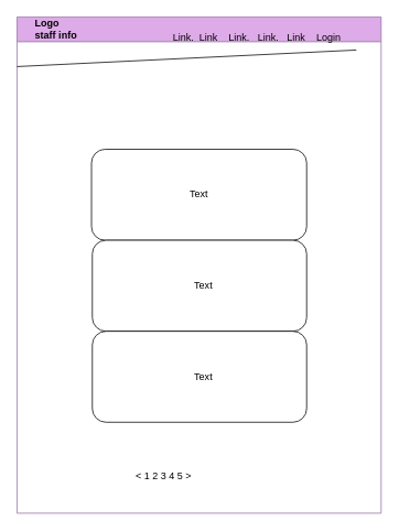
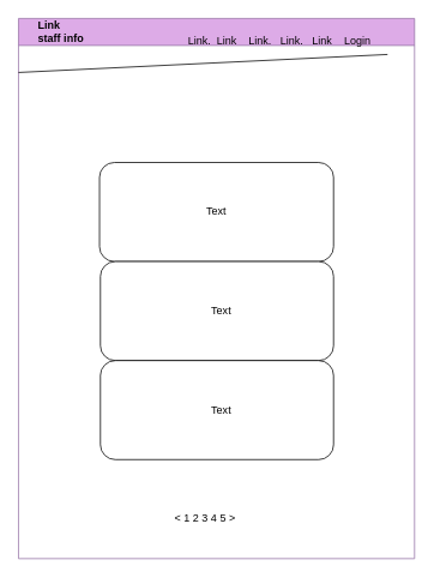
  <mxCell id="0" />
  <mxCell id="1" parent="0" />
- <mxCell id="2" value="&amp;nbsp; &amp;nbsp; &amp;nbsp; Logo&lt;div&gt;&amp;nbsp; &amp;nbsp; &amp;nbsp; staff info&lt;/div&gt;" style="swimlane;whiteSpace=wrap;html=1;align=left;startSize=30;fillColor=#DDABE7;strokeColor=#9673a6;" vertex="1" parent="1"><mxGeometry x="20" y="20" width="440" height="600" as="geometry" /></mxCell>
+ <mxCell id="2" value="&amp;nbsp; &amp;nbsp; &amp;nbsp; Link&lt;div&gt;&amp;nbsp; &amp;nbsp; &amp;nbsp; staff info&lt;/div&gt;" style="swimlane;whiteSpace=wrap;html=1;align=left;startSize=30;fillColor=#DDABE7;strokeColor=#9673a6;" vertex="1" parent="1"><mxGeometry x="20" y="20" width="440" height="600" as="geometry" /></mxCell>
  <mxCell id="3" value="Link.&amp;nbsp; Link&amp;nbsp; &amp;nbsp; Link.&amp;nbsp; &amp;nbsp;Link.&amp;nbsp; &amp;nbsp;Link&amp;nbsp; &amp;nbsp; Login" style="text;html=1;align=center;verticalAlign=middle;whiteSpace=wrap;rounded=0;" vertex="1" parent="2"><mxGeometry x="170" y="10" width="240" height="30" as="geometry" /></mxCell>
- <mxCell id="4" value="&amp;lt; 1 2 3 4 5 &amp;gt;" style="text;html=1;align=center;verticalAlign=middle;whiteSpace=wrap;rounded=0;" vertex="1" parent="2"><mxGeometry x="120" y="540" width="115" height="30" as="geometry" /></mxCell>
+ <mxCell id="4" value="&amp;lt; 1 2 3 4 5 &amp;gt;" style="text;html=1;align=center;verticalAlign=middle;whiteSpace=wrap;rounded=0;" vertex="1" parent="2"><mxGeometry x="150" y="540" width="115" height="30" as="geometry" /></mxCell>
  <mxCell id="5" value="" style="rounded=1;whiteSpace=wrap;html=1;" vertex="1" parent="2"><mxGeometry x="90" y="160" width="260" height="110" as="geometry" /></mxCell>
  <mxCell id="6" value="" style="rounded=1;whiteSpace=wrap;html=1;" vertex="1" parent="2"><mxGeometry x="91" y="270" width="259" height="110" as="geometry" /></mxCell>
  <mxCell id="7" value="Text" style="text;html=1;align=center;verticalAlign=middle;whiteSpace=wrap;rounded=0;" vertex="1" parent="2"><mxGeometry x="165" y="190" width="110" height="50" as="geometry" /></mxCell>
  <mxCell id="8" value="Text" style="text;html=1;align=center;verticalAlign=middle;whiteSpace=wrap;rounded=0;" vertex="1" parent="2"><mxGeometry x="158" y="297.5" width="135" height="55" as="geometry" /></mxCell>
  <mxCell id="9" value="" style="rounded=1;whiteSpace=wrap;html=1;" vertex="1" parent="2"><mxGeometry x="91" y="380" width="259" height="110" as="geometry" /></mxCell>
  <mxCell id="10" value="Text" style="text;html=1;align=center;verticalAlign=middle;whiteSpace=wrap;rounded=0;" vertex="1" parent="2"><mxGeometry x="158" y="407.5" width="135" height="55" as="geometry" /></mxCell>
  <mxCell id="11" value="" style="endArrow=none;html=1;rounded=0;entryX=1;entryY=1;entryDx=0;entryDy=0;" edge="1" parent="1" target="3"><mxGeometry width="50" height="50" relative="1" as="geometry"><mxPoint x="20" y="80" as="sourcePoint" /><mxPoint x="270" y="240" as="targetPoint" /></mxGeometry></mxCell>
